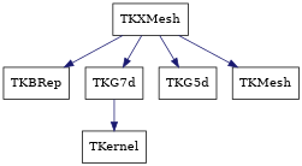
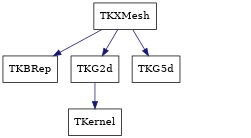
  digraph {
    aspect=1
    node [shape=box]
    edge [color=midnightblue style=solid]
    TKXMesh
    TKBRep
-   TKG2d [label=TKG7d]
+   TKG2d
    n4 [label=TKG5d]
-   TKMesh
    TKernel
    TKXMesh -> TKBRep
    TKXMesh -> TKG2d
    TKXMesh -> n4
-   TKXMesh -> TKMesh
    TKG2d -> TKernel
  }
